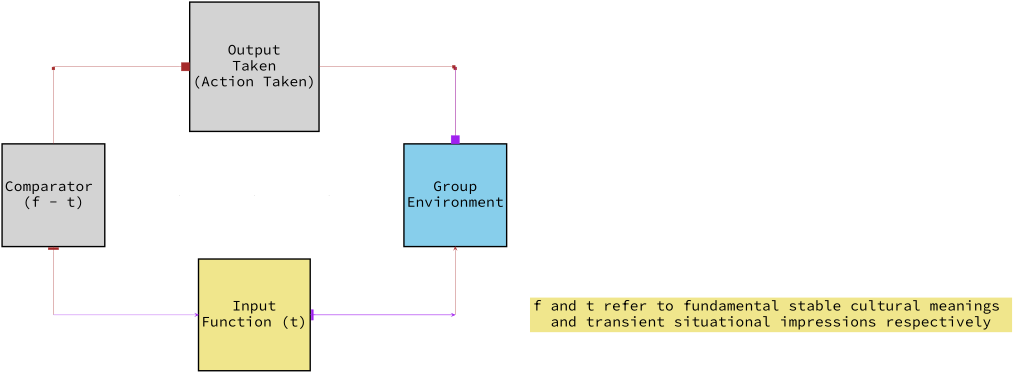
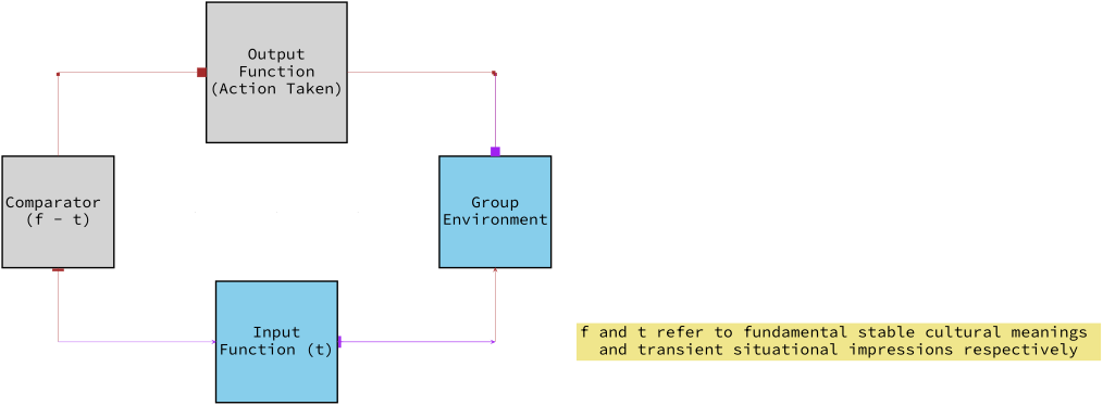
  digraph {
    fontname="Source Code Pro"
    nodesep=3
    pencolor=black
    penwidth=3
    rankdir=BT
    node [fillcolor=lightgrey fontname="Source Code Pro" shape=point style=filled margin=0]
    edge [arrowhead=none fontname="Source Code Pro" maxlen=1 style=invisible]
    n1 [fontsize=42 height=1 label="Comparator \n(f - t)" penwidth=4 shape=square width=4 margin=""]
    n2 [fillcolor=skyblue fontsize=42 height=1 label="Group\nEnvironment" penwidth=4 shape=square width=4 margin=""]
    conn_2 [fillcolor=skyblue height=0.0 width=0.0]
    conn_4 [height=0.0 width=0.0]
    conn_7 [fillcolor=skyblue height=0.0 width=0.0]
-   n6 [fontsize=42 height=1 label="Output\nTaken\n(Action Taken)" penwidth=4 shape=square width=4 margin=""]
+   n6 [fontsize=42 height=1 label="Output\nFunction\n(Action Taken)" penwidth=4 shape=square width=4 margin=""]
    conn_3 [height=0.0 width=0.0]
    conn_6 [fillcolor=skyblue height=0.0 width=0.0]
-   n9 [fillcolor=khaki fontsize=42 height=1 label="Input\nFunction (t)" penwidth=4 shape=square width=4 margin=""]
+   n9 [fillcolor=skyblue fontsize=42 height=1 label="Input\nFunction (t)" penwidth=4 shape=square width=4 margin=""]
    conn_1 [fillcolor=khaki height=0.0 width=0.0]
    conn_5 [height=0.0 width=0.0]
    n12 [fillcolor=khaki fontsize=42 label="f and t refer to fundamental stable cultural meanings \nand transient situational impressions respectively" shape=plaintext margin=""]
    subgraph sub_1 {
      rank=same
      n1
      n2
      conn_2
      conn_4
      conn_7
    }
    subgraph sub_2 {
      rank=same
      n6
      conn_3
      conn_6
    }
    subgraph sub_3 {
      rank=same
      n9
      conn_1
      conn_5
    }
    n1 -> conn_2
    n1 -> conn_6 [arrowhead=box color=brown headport=s tailport=n style=""]
    n2 -> conn_3 [arrowhead=box color=brown headport=s tailport=n style=""]
    conn_2 -> conn_7
    conn_2 -> n6
    conn_4 -> n2
    conn_4 -> n6
    conn_7 -> conn_4
    conn_7 -> n6
    n6 -> conn_3 [arrowhead=box color=brown style=""]
    conn_3 -> n2 [arrowhead=box arrowsize=3 color=purple headport=n tailport=s style=""]
    conn_6 -> n1 [headport=n tailport=s]
    conn_6 -> n6 [arrowhead=box arrowsize=3 color=brown style=""]
    n9 -> conn_2
    n9 -> conn_7
    n9 -> conn_5 [arrowhead=vee color=purple headport=w tailport=e style=""]
    conn_1 -> n1
    conn_1 -> n1
    conn_1 -> n1 [arrowhead=tee arrowsize=3 color=brown headport=s tailport=n style=""]
    conn_1 -> n9 [arrowhead=vee color=purple style=""]
    conn_5 -> n2
    conn_5 -> n2
    conn_5 -> n2 [arrowhead=vee color=brown headport=s tailport=n style=""]
    conn_5 -> n9 [arrowhead=tee arrowsize=3 color=purple headport=e tailport=w style=""]
  }
